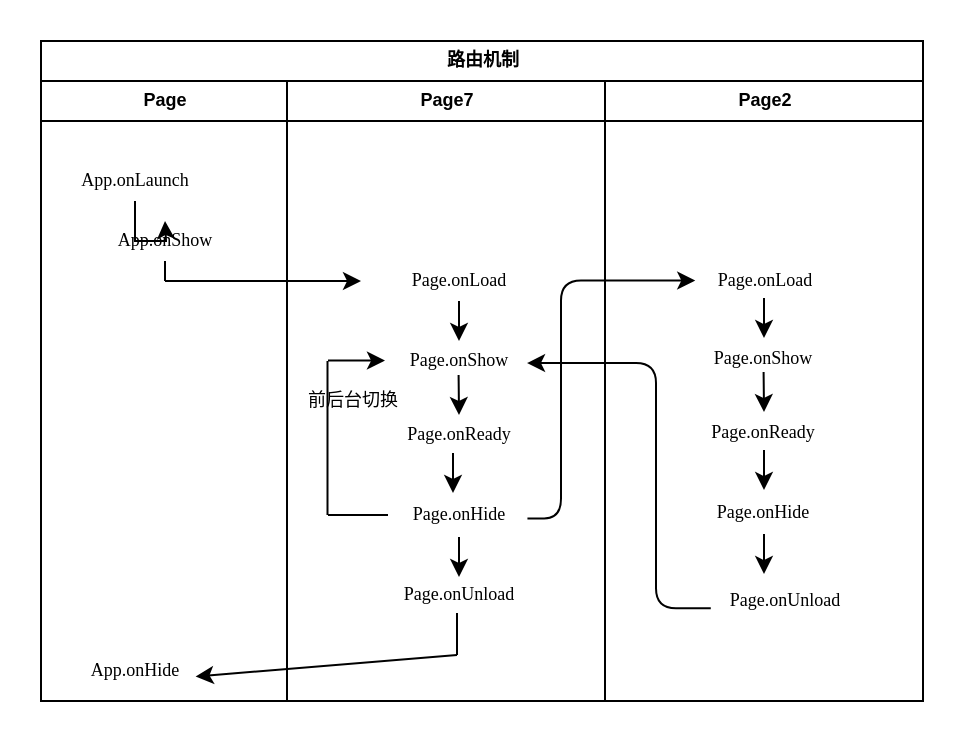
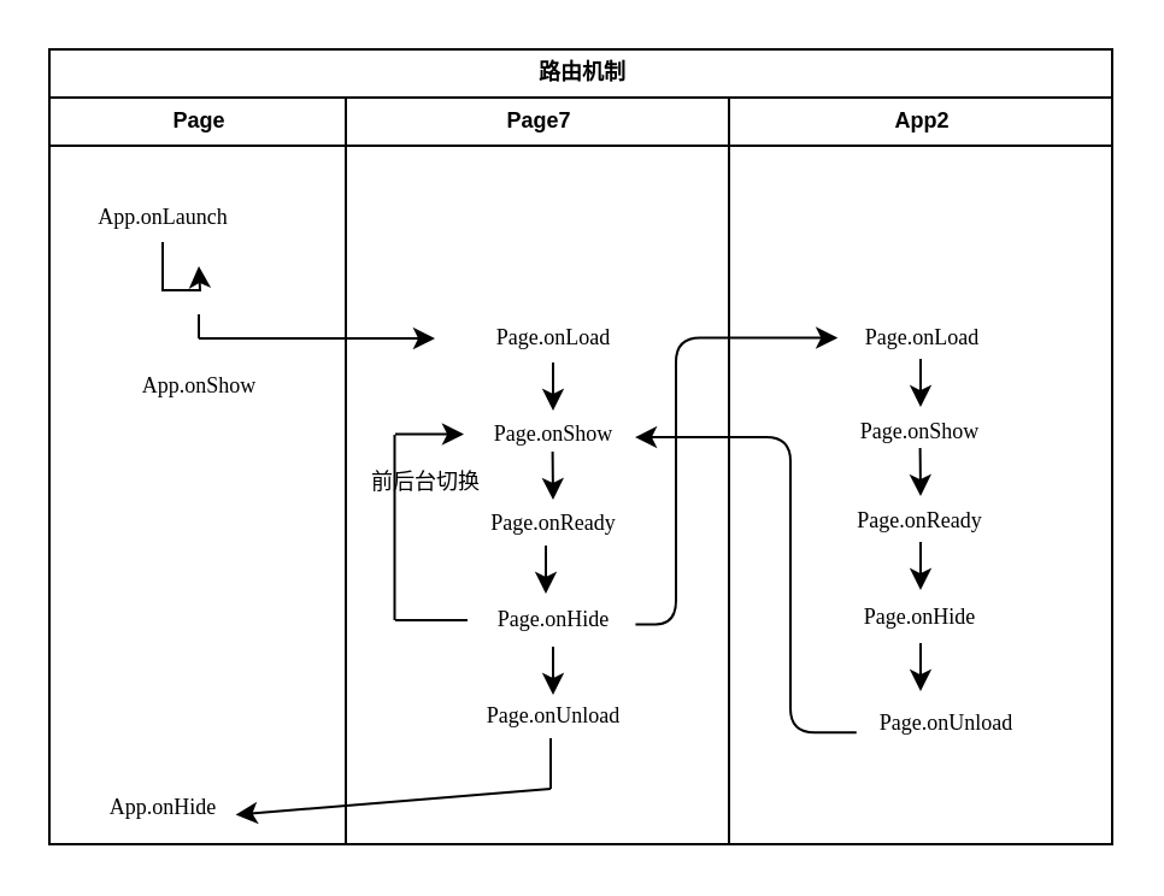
  <mxCell id="0" />
  <mxCell id="1" parent="0" />
  <mxCell id="2" value="路由机制" style="swimlane;html=1;childLayout=stackLayout;resizeParent=1;resizeParentMax=0;startSize=20;fontSize=9;" parent="1" vertex="1"><mxGeometry x="20" y="20" width="441" height="330" as="geometry" /></mxCell>
  <mxCell id="3" value="Page" style="swimlane;html=1;startSize=20;fontSize=9;" parent="2" vertex="1"><mxGeometry y="20" width="123" height="310" as="geometry" /></mxCell>
  <mxCell id="4" value="" style="edgeStyle=orthogonalEdgeStyle;rounded=0;orthogonalLoop=1;jettySize=auto;html=1;fontSize=9;" parent="3" source="7" edge="1"><mxGeometry relative="1" as="geometry"><mxPoint x="62" y="70" as="targetPoint" /></mxGeometry></mxCell>
  <mxCell id="5" value="" style="endArrow=classic;html=1;exitX=1;exitY=0.5;exitDx=0;exitDy=0;exitPerimeter=0;fontSize=9;" parent="3" source="6" edge="1"><mxGeometry width="50" height="50" relative="1" as="geometry"><mxPoint x="67" y="125" as="sourcePoint" /><mxPoint x="160" y="100" as="targetPoint" /></mxGeometry></mxCell>
  <mxCell id="6" value="" style="line;strokeWidth=1;direction=south;html=1;fontSize=9;" parent="3" vertex="1"><mxGeometry x="57" y="90" width="10" height="10" as="geometry" /></mxCell>
  <mxCell id="7" value="App.onLaunch" style="text;html=1;align=center;verticalAlign=middle;resizable=0;points=[];autosize=1;spacing=2;horizontal=1;fontStyle=0;fontSize=9;fontFamily=Times New Roman;" parent="3" vertex="1"><mxGeometry x="12" y="40" width="70" height="20" as="geometry" /></mxCell>
- <mxCell id="8" value="&lt;font style=&quot;font-size: 9px;&quot;&gt;App.onShow&lt;/font&gt;" style="text;html=1;align=center;verticalAlign=middle;resizable=0;points=[];autosize=1;spacing=2;horizontal=1;fontStyle=0;fontSize=9;fontFamily=Times New Roman;" parent="3" vertex="1"><mxGeometry x="27" y="70" width="70" height="20" as="geometry" /></mxCell>
+ <mxCell id="8" value="&lt;font style=&quot;font-size: 9px;&quot;&gt;App.onShow&lt;/font&gt;" style="text;html=1;align=center;verticalAlign=middle;resizable=0;points=[];autosize=1;spacing=2;horizontal=1;fontStyle=0;fontSize=9;fontFamily=Times New Roman;" parent="3" vertex="1"><mxGeometry x="27" y="110" width="70" height="20" as="geometry" /></mxCell>
  <mxCell id="9" value="App.onHide" style="text;html=1;align=center;verticalAlign=middle;resizable=0;points=[];autosize=1;spacing=2;horizontal=1;fontStyle=0;fontSize=9;fontFamily=Times New Roman;" parent="3" vertex="1"><mxGeometry x="17" y="285" width="60" height="20" as="geometry" /></mxCell>
  <mxCell id="10" value="Page7" style="swimlane;html=1;startSize=20;fontSize=9;" parent="2" vertex="1"><mxGeometry x="123" y="20" width="159" height="310" as="geometry" /></mxCell>
  <mxCell id="11" value="" style="edgeStyle=orthogonalEdgeStyle;rounded=0;orthogonalLoop=1;jettySize=auto;html=1;fontSize=9;" parent="10" source="21" edge="1"><mxGeometry relative="1" as="geometry"><mxPoint x="86" y="130" as="targetPoint" /></mxGeometry></mxCell>
  <mxCell id="12" value="" style="edgeStyle=orthogonalEdgeStyle;rounded=0;orthogonalLoop=1;jettySize=auto;html=1;fontSize=9;" parent="10" edge="1"><mxGeometry relative="1" as="geometry"><mxPoint x="85.83" y="150" as="sourcePoint" /><mxPoint x="86" y="167" as="targetPoint" /><Array as="points"><mxPoint x="86" y="147" /><mxPoint x="86" y="147" /></Array></mxGeometry></mxCell>
  <mxCell id="13" value="" style="edgeStyle=orthogonalEdgeStyle;rounded=0;orthogonalLoop=1;jettySize=auto;html=1;fontSize=9;" parent="10" edge="1"><mxGeometry relative="1" as="geometry"><mxPoint x="86" y="228" as="sourcePoint" /><mxPoint x="86" y="248" as="targetPoint" /><Array as="points"><mxPoint x="86" y="248" /><mxPoint x="86" y="248" /></Array></mxGeometry></mxCell>
  <mxCell id="14" value="" style="line;strokeWidth=1;direction=south;html=1;fontSize=9;" parent="10" vertex="1"><mxGeometry x="2.5" y="140" width="35.5" height="77" as="geometry" /></mxCell>
  <mxCell id="15" value="" style="endArrow=classic;html=1;fontSize=9;" parent="10" edge="1"><mxGeometry width="50" height="50" relative="1" as="geometry"><mxPoint x="20.5" y="139.8" as="sourcePoint" /><mxPoint x="49" y="139.8" as="targetPoint" /></mxGeometry></mxCell>
  <mxCell id="16" value="" style="line;strokeWidth=1;html=1;fontSize=9;" parent="10" vertex="1"><mxGeometry x="20.5" y="212" width="30" height="10" as="geometry" /></mxCell>
  <mxCell id="17" value="前后台切换" style="text;html=1;align=center;verticalAlign=middle;resizable=0;points=[];autosize=1;fontSize=9;" vertex="1" parent="10"><mxGeometry x="2.5" y="150" width="60" height="20" as="geometry" /></mxCell>
  <mxCell id="18" value="Page.onReady" style="text;html=1;align=center;verticalAlign=middle;resizable=0;points=[];autosize=1;spacing=2;horizontal=1;fontStyle=0;fontSize=9;fontFamily=Times New Roman;" parent="10" vertex="1"><mxGeometry x="50.5" y="167" width="70" height="20" as="geometry" /></mxCell>
  <mxCell id="19" value="Page.onHide" style="text;html=1;align=center;verticalAlign=middle;resizable=0;points=[];autosize=1;spacing=2;horizontal=1;fontStyle=0;fontSize=9;fontFamily=Times New Roman;" parent="10" vertex="1"><mxGeometry x="50.5" y="207" width="70" height="20" as="geometry" /></mxCell>
  <mxCell id="20" value="Page.onUnload" style="text;html=1;align=center;verticalAlign=middle;resizable=0;points=[];autosize=1;spacing=2;horizontal=1;fontStyle=0;fontSize=9;fontFamily=Times New Roman;" parent="10" vertex="1"><mxGeometry x="51" y="247" width="70" height="20" as="geometry" /></mxCell>
  <mxCell id="21" value="Page.onLoad" style="text;html=1;align=center;verticalAlign=middle;resizable=0;points=[];autosize=1;spacing=2;horizontal=1;fontStyle=0;fontSize=9;fontFamily=Times New Roman;" parent="10" vertex="1"><mxGeometry x="51" y="90" width="70" height="20" as="geometry" /></mxCell>
  <mxCell id="22" value="Page.onShow" style="text;html=1;align=center;verticalAlign=middle;resizable=0;points=[];autosize=1;spacing=2;horizontal=1;fontStyle=0;fontSize=9;fontFamily=Times New Roman;" parent="10" vertex="1"><mxGeometry x="50.5" y="130" width="70" height="20" as="geometry" /></mxCell>
  <mxCell id="23" value="" style="line;strokeWidth=1;direction=south;html=1;fontSize=9;" parent="10" vertex="1"><mxGeometry x="80" y="266" width="10" height="21" as="geometry" /></mxCell>
  <mxCell id="24" value="" style="endArrow=classic;html=1;exitX=1;exitY=0.5;exitDx=0;exitDy=0;exitPerimeter=0;entryX=1.005;entryY=0.64;entryDx=0;entryDy=0;entryPerimeter=0;fontSize=9;" parent="2" source="23" target="9" edge="1"><mxGeometry width="50" height="50" relative="1" as="geometry"><mxPoint x="205" y="286" as="sourcePoint" /><mxPoint x="87" y="305" as="targetPoint" /></mxGeometry></mxCell>
  <mxCell id="25" value="" style="edgeStyle=elbowEdgeStyle;elbow=horizontal;endArrow=classic;html=1;exitX=0.996;exitY=0.586;exitDx=0;exitDy=0;exitPerimeter=0;entryX=0.009;entryY=0.488;entryDx=0;entryDy=0;entryPerimeter=0;fontSize=9;" parent="2" source="19" edge="1" target="35"><mxGeometry width="50" height="50" relative="1" as="geometry"><mxPoint x="259" y="322" as="sourcePoint" /><mxPoint x="328.5" y="120" as="targetPoint" /><Array as="points"><mxPoint x="260" y="227" /></Array></mxGeometry></mxCell>
  <mxCell id="26" value="" style="edgeStyle=elbowEdgeStyle;elbow=horizontal;endArrow=classic;html=1;entryX=0.993;entryY=0.551;entryDx=0;entryDy=0;entryPerimeter=0;exitX=-0.023;exitY=0.679;exitDx=0;exitDy=0;exitPerimeter=0;fontSize=9;" parent="2" target="22" edge="1" source="36"><mxGeometry width="50" height="50" relative="1" as="geometry"><mxPoint x="314.04" y="278.86" as="sourcePoint" /><mxPoint x="338.75" y="177" as="targetPoint" /><Array as="points"><mxPoint x="307.5" y="270" /></Array></mxGeometry></mxCell>
- <mxCell id="27" value="Page2" style="swimlane;html=1;startSize=20;fontSize=9;" parent="2" vertex="1"><mxGeometry x="282" y="20" width="159" height="310" as="geometry" /></mxCell>
+ <mxCell id="27" value="App2" style="swimlane;html=1;startSize=20;fontSize=9;" parent="2" vertex="1"><mxGeometry x="282" y="20" width="159" height="310" as="geometry" /></mxCell>
  <mxCell id="28" value="" style="edgeStyle=orthogonalEdgeStyle;rounded=0;orthogonalLoop=1;jettySize=auto;html=1;fontSize=9;" edge="1" parent="27"><mxGeometry relative="1" as="geometry"><mxPoint x="79.5" y="128.5" as="targetPoint" /><mxPoint x="79.514" y="108.5" as="sourcePoint" /></mxGeometry></mxCell>
  <mxCell id="29" value="" style="edgeStyle=orthogonalEdgeStyle;rounded=0;orthogonalLoop=1;jettySize=auto;html=1;fontSize=9;" edge="1" parent="27"><mxGeometry relative="1" as="geometry"><mxPoint x="79.33" y="148.5" as="sourcePoint" /><mxPoint x="79.5" y="165.5" as="targetPoint" /><Array as="points"><mxPoint x="79.5" y="145.5" /><mxPoint x="79.5" y="145.5" /></Array></mxGeometry></mxCell>
  <mxCell id="30" value="" style="edgeStyle=orthogonalEdgeStyle;rounded=0;orthogonalLoop=1;jettySize=auto;html=1;fontSize=9;" edge="1" parent="27"><mxGeometry relative="1" as="geometry"><mxPoint x="79.5" y="226.5" as="sourcePoint" /><mxPoint x="79.5" y="246.5" as="targetPoint" /><Array as="points"><mxPoint x="79.5" y="246.5" /><mxPoint x="79.5" y="246.5" /></Array></mxGeometry></mxCell>
  <mxCell id="31" value="Page.onReady" style="text;html=1;align=center;verticalAlign=middle;resizable=0;points=[];autosize=1;spacing=2;horizontal=1;fontStyle=0;fontSize=9;fontFamily=Times New Roman;" vertex="1" parent="27"><mxGeometry x="44" y="165.5" width="70" height="20" as="geometry" /></mxCell>
  <mxCell id="32" value="Page.onHide" style="text;html=1;align=center;verticalAlign=middle;resizable=0;points=[];autosize=1;spacing=2;horizontal=1;fontStyle=0;fontSize=9;fontFamily=Times New Roman;" vertex="1" parent="27"><mxGeometry x="44" y="205.5" width="70" height="20" as="geometry" /></mxCell>
  <mxCell id="33" value="Page.onShow" style="text;html=1;align=center;verticalAlign=middle;resizable=0;points=[];autosize=1;spacing=2;horizontal=1;fontStyle=0;fontSize=9;fontFamily=Times New Roman;" vertex="1" parent="27"><mxGeometry x="44" y="128.5" width="70" height="20" as="geometry" /></mxCell>
  <mxCell id="34" value="" style="edgeStyle=orthogonalEdgeStyle;rounded=0;orthogonalLoop=1;jettySize=auto;html=1;fontSize=9;" edge="1" parent="27"><mxGeometry relative="1" as="geometry"><mxPoint x="79.5" y="204.5" as="targetPoint" /><mxPoint x="79.5" y="184.5" as="sourcePoint" /></mxGeometry></mxCell>
  <mxCell id="35" value="Page.onLoad" style="text;html=1;align=center;verticalAlign=middle;resizable=0;points=[];autosize=1;spacing=2;horizontal=1;fontStyle=0;fontSize=9;fontFamily=Times New Roman;" vertex="1" parent="27"><mxGeometry x="44.5" y="90" width="70" height="20" as="geometry" /></mxCell>
  <mxCell id="36" value="Page.onUnload" style="text;html=1;align=center;verticalAlign=middle;resizable=0;points=[];autosize=1;spacing=2;horizontal=1;fontStyle=0;fontSize=9;fontFamily=Times New Roman;" vertex="1" parent="27"><mxGeometry x="54.5" y="250" width="70" height="20" as="geometry" /></mxCell>
  <mxCell id="37" value="" style="edgeStyle=orthogonalEdgeStyle;rounded=0;orthogonalLoop=1;jettySize=auto;html=1;fontSize=9;" edge="1" parent="1"><mxGeometry relative="1" as="geometry"><mxPoint x="226" y="246" as="targetPoint" /><mxPoint x="226" y="226" as="sourcePoint" /></mxGeometry></mxCell>
